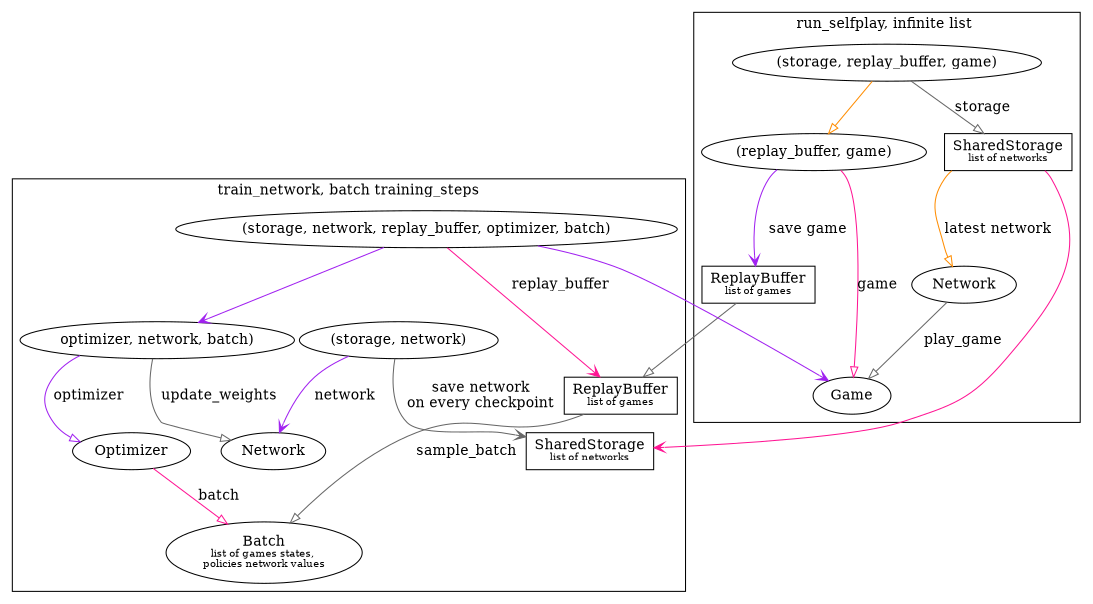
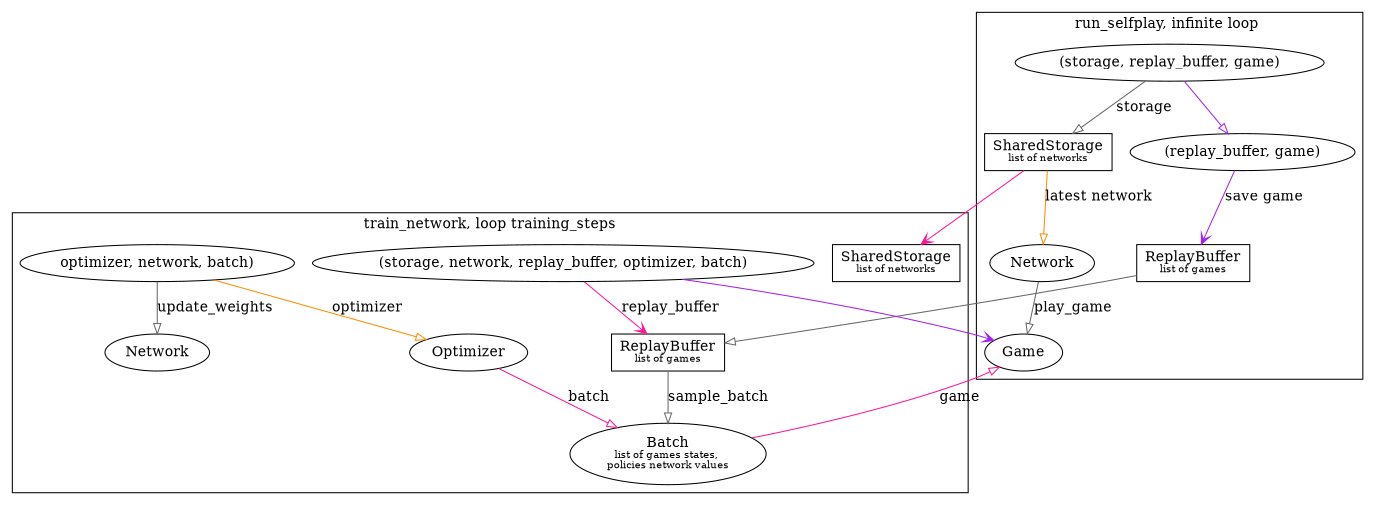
  digraph {
    edge [arrowhead=onormal color=gray40]
    n1 [label=<SharedStorage<br/><font point-size="10">list of networks</font>> shape=box]
    n2 [label=<Network>]
    n3 [label=<ReplayBuffer<br/><font point-size="10">list of games</font>> shape=box]
    n4 [label=<Game>]
    n5 [label=<(storage, replay_buffer, game)>]
    n6 [label=<(replay_buffer, game)>]
    n7 [label=<SharedStorage<br/><font point-size="10">list of networks</font>> shape=box]
    n8 [label=<ReplayBuffer<br/><font point-size="10">list of games</font>> shape=box]
    n9 [label=<Batch<br/><font point-size="10">list of games states, <br/>policies network values</font>>]
    n10 [label=<(storage, network, replay_buffer, optimizer, batch)>]
-   n11 [label=<(storage, network)>]
    n12 [label=<optimizer, network, batch)>]
    n13 [label=<Network>]
    n14 [label=<Optimizer>]
    subgraph cluster_1 {
-     label="run_selfplay, infinite list "
+     label="run_selfplay, infinite loop "
      n1
      n2
      n3
      n4
      n5
      n6
    }
    subgraph cluster_2 {
-     label="train_network, batch training_steps"
+     label="train_network, loop training_steps"
      n7
      n8
      n9
      n10
-     n11
      n12
      n13
      n14
    }
    n1 -> n2 [color=darkorange label=<latest network>]
    n1 -> n7 [arrowhead=vee color=deeppink]
    n2 -> n4 [label=<play_game>]
    n3 -> n8
    n5 -> n1 [label=<storage>]
-   n5 -> n6 [color=darkorange]
+   n5 -> n6 [color=purple]
    n6 -> n3 [arrowhead=vee color=purple label=<save game>]
-   n6 -> n4 [color=deeppink label=<game>]
+   n9 -> n4 [color=deeppink label=<game>]
    n8 -> n9 [label=<sample_batch>]
    n10 -> n4 [arrowhead=vee color=purple]
    n10 -> n8 [arrowhead=vee color=deeppink label=<replay_buffer>]
-   n10 -> n12 [arrowhead=vee color=purple]
-   n11 -> n7 [arrowhead=vee label=<save network<br/>on every checkpoint>]
-   n11 -> n13 [arrowhead=vee color=purple label=<network>]
    n12 -> n13 [label=<update_weights>]
-   n12 -> n14 [color=purple label=<optimizer>]
+   n12 -> n14 [color=darkorange label=<optimizer>]
    n14 -> n9 [color=deeppink label=<batch>]
  }
